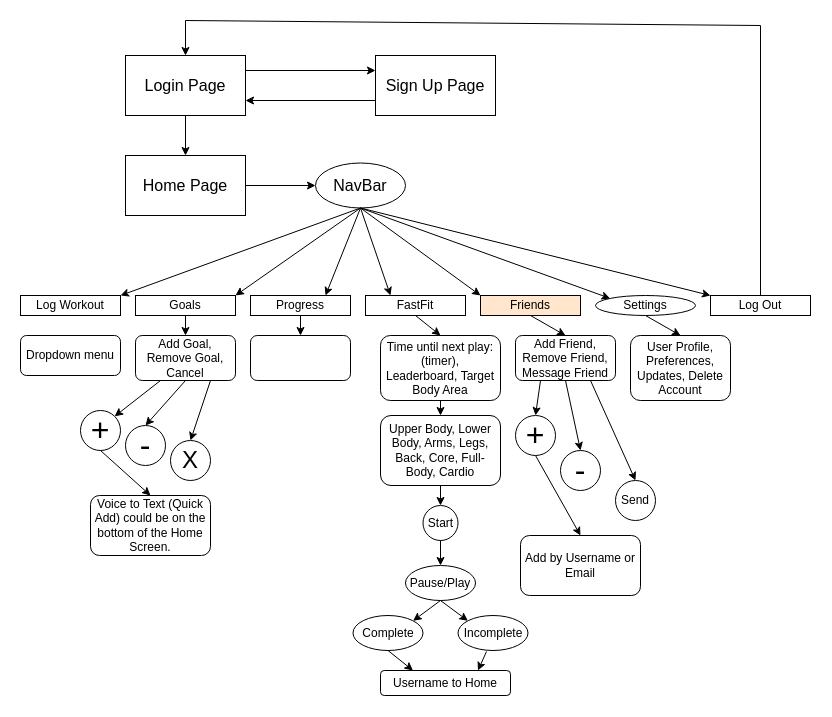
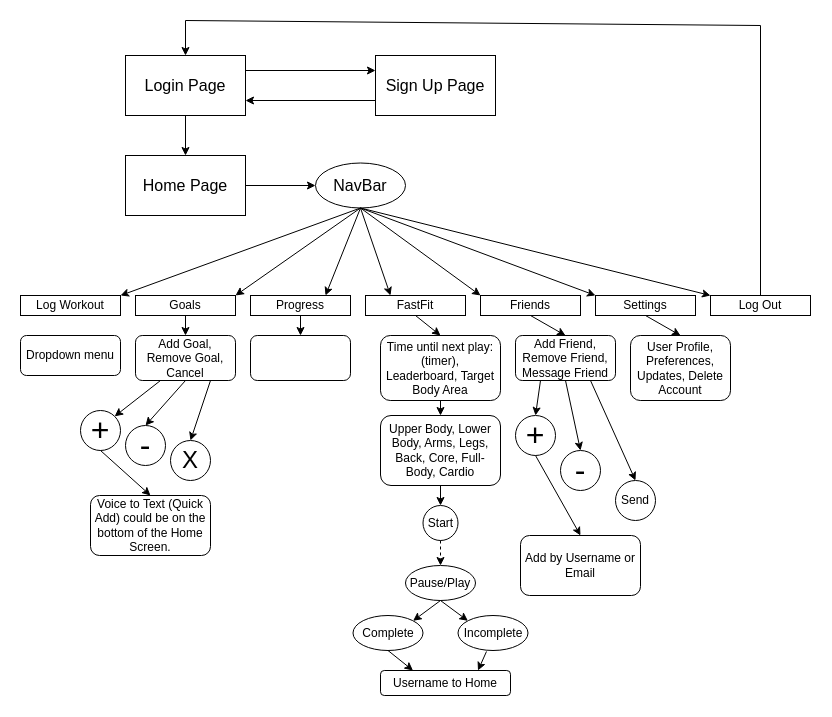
  <mxCell id="0" />
  <mxCell id="1" parent="0" />
  <mxCell id="2" value="Login Page" style="rounded=0;whiteSpace=wrap;html=1;fontSize=16;" vertex="1" parent="1"><mxGeometry x="125" y="55" width="120" height="60" as="geometry" /></mxCell>
  <mxCell id="3" value="Sign Up Page" style="rounded=0;whiteSpace=wrap;html=1;fontSize=16;" vertex="1" parent="1"><mxGeometry x="375" y="55" width="120" height="60" as="geometry" /></mxCell>
  <mxCell id="4" value="" style="endArrow=classic;html=1;rounded=0;exitX=1;exitY=0.25;exitDx=0;exitDy=0;entryX=0;entryY=0.25;entryDx=0;entryDy=0;" edge="1" parent="1" source="2" target="3"><mxGeometry width="50" height="50" relative="1" as="geometry"><mxPoint x="260" y="75" as="sourcePoint" /><mxPoint x="360" y="75" as="targetPoint" /><Array as="points" /></mxGeometry></mxCell>
  <mxCell id="5" value="" style="endArrow=classic;html=1;rounded=0;exitX=0;exitY=0.75;exitDx=0;exitDy=0;entryX=1;entryY=0.75;entryDx=0;entryDy=0;" edge="1" parent="1" source="3" target="2"><mxGeometry width="50" height="50" relative="1" as="geometry"><mxPoint x="360" y="95" as="sourcePoint" /><mxPoint x="260" y="95" as="targetPoint" /></mxGeometry></mxCell>
  <mxCell id="6" value="Home Page" style="rounded=0;whiteSpace=wrap;html=1;fontSize=16;" vertex="1" parent="1"><mxGeometry x="125" y="155" width="120" height="60" as="geometry" /></mxCell>
  <mxCell id="7" value="NavBar" style="ellipse;whiteSpace=wrap;html=1;fontSize=16;" vertex="1" parent="1"><mxGeometry x="315" y="162.5" width="90" height="45" as="geometry" /></mxCell>
  <mxCell id="8" value="" style="endArrow=classic;html=1;rounded=0;entryX=0.5;entryY=0;entryDx=0;entryDy=0;exitX=0.5;exitY=1;exitDx=0;exitDy=0;" edge="1" parent="1" source="2" target="6"><mxGeometry width="50" height="50" relative="1" as="geometry"><mxPoint x="180" y="120" as="sourcePoint" /><mxPoint x="430" y="350" as="targetPoint" /></mxGeometry></mxCell>
  <mxCell id="9" value="" style="endArrow=classic;html=1;rounded=0;exitX=1;exitY=0.5;exitDx=0;exitDy=0;entryX=0;entryY=0.5;entryDx=0;entryDy=0;" edge="1" parent="1" source="6" target="7"><mxGeometry width="50" height="50" relative="1" as="geometry"><mxPoint x="380" y="400" as="sourcePoint" /><mxPoint x="430" y="350" as="targetPoint" /></mxGeometry></mxCell>
  <mxCell id="10" value="Log Workout" style="rounded=0;whiteSpace=wrap;html=1;" vertex="1" parent="1"><mxGeometry x="20" y="295" width="100" height="20" as="geometry" /></mxCell>
  <mxCell id="11" value="Goals" style="rounded=0;whiteSpace=wrap;html=1;" vertex="1" parent="1"><mxGeometry x="135" y="295" width="100" height="20" as="geometry" /></mxCell>
  <mxCell id="12" value="Progress" style="rounded=0;whiteSpace=wrap;html=1;" vertex="1" parent="1"><mxGeometry x="250" y="295" width="100" height="20" as="geometry" /></mxCell>
- <mxCell id="13" value="Settings" style="ellipse;whiteSpace=wrap;html=1;" vertex="1" parent="1"><mxGeometry x="595" y="295" width="100" height="20" as="geometry" /></mxCell>
+ <mxCell id="13" value="Settings" style="rounded=0;whiteSpace=wrap;html=1;" vertex="1" parent="1"><mxGeometry x="595" y="295" width="100" height="20" as="geometry" /></mxCell>
  <mxCell id="14" value="FastFit" style="rounded=0;whiteSpace=wrap;html=1;" vertex="1" parent="1"><mxGeometry x="365" y="295" width="100" height="20" as="geometry" /></mxCell>
- <mxCell id="15" value="Friends" style="rounded=0;whiteSpace=wrap;html=1;fillColor=#ffe6cc;" vertex="1" parent="1"><mxGeometry x="480" y="295" width="100" height="20" as="geometry" /></mxCell>
+ <mxCell id="15" value="Friends" style="rounded=0;whiteSpace=wrap;html=1;" vertex="1" parent="1"><mxGeometry x="480" y="295" width="100" height="20" as="geometry" /></mxCell>
  <mxCell id="16" value="Log Out" style="rounded=0;whiteSpace=wrap;html=1;" vertex="1" parent="1"><mxGeometry x="710" y="295" width="100" height="20" as="geometry" /></mxCell>
  <mxCell id="17" value="" style="endArrow=classic;html=1;rounded=0;exitX=0.5;exitY=1;exitDx=0;exitDy=0;entryX=1;entryY=0;entryDx=0;entryDy=0;" edge="1" parent="1" source="7" target="10"><mxGeometry width="50" height="50" relative="1" as="geometry"><mxPoint x="380" y="400" as="sourcePoint" /><mxPoint x="430" y="350" as="targetPoint" /></mxGeometry></mxCell>
  <mxCell id="18" value="" style="endArrow=classic;html=1;rounded=0;exitX=0.5;exitY=1;exitDx=0;exitDy=0;entryX=1;entryY=0;entryDx=0;entryDy=0;" edge="1" parent="1" source="7" target="11"><mxGeometry width="50" height="50" relative="1" as="geometry"><mxPoint x="380" y="400" as="sourcePoint" /><mxPoint x="430" y="350" as="targetPoint" /></mxGeometry></mxCell>
  <mxCell id="19" value="" style="endArrow=classic;html=1;rounded=0;entryX=0.75;entryY=0;entryDx=0;entryDy=0;exitX=0.5;exitY=1;exitDx=0;exitDy=0;" edge="1" parent="1" source="7" target="12"><mxGeometry width="50" height="50" relative="1" as="geometry"><mxPoint x="555" y="210" as="sourcePoint" /><mxPoint x="430" y="350" as="targetPoint" /></mxGeometry></mxCell>
  <mxCell id="20" value="" style="endArrow=classic;html=1;rounded=0;exitX=0.5;exitY=1;exitDx=0;exitDy=0;entryX=0.25;entryY=0;entryDx=0;entryDy=0;" edge="1" parent="1" source="7" target="14"><mxGeometry width="50" height="50" relative="1" as="geometry"><mxPoint x="380" y="400" as="sourcePoint" /><mxPoint x="430" y="350" as="targetPoint" /></mxGeometry></mxCell>
  <mxCell id="21" value="" style="endArrow=classic;html=1;rounded=0;exitX=0.5;exitY=1;exitDx=0;exitDy=0;entryX=0;entryY=0;entryDx=0;entryDy=0;" edge="1" parent="1" source="7" target="16"><mxGeometry width="50" height="50" relative="1" as="geometry"><mxPoint x="380" y="400" as="sourcePoint" /><mxPoint x="430" y="350" as="targetPoint" /></mxGeometry></mxCell>
  <mxCell id="22" value="" style="endArrow=classic;html=1;rounded=0;exitX=0.5;exitY=1;exitDx=0;exitDy=0;entryX=0;entryY=0;entryDx=0;entryDy=0;" edge="1" parent="1" source="7" target="13"><mxGeometry width="50" height="50" relative="1" as="geometry"><mxPoint x="380" y="400" as="sourcePoint" /><mxPoint x="430" y="350" as="targetPoint" /></mxGeometry></mxCell>
  <mxCell id="23" value="" style="endArrow=classic;html=1;rounded=0;exitX=0.5;exitY=1;exitDx=0;exitDy=0;entryX=0;entryY=0;entryDx=0;entryDy=0;" edge="1" parent="1" source="7" target="15"><mxGeometry width="50" height="50" relative="1" as="geometry"><mxPoint x="380" y="400" as="sourcePoint" /><mxPoint x="430" y="350" as="targetPoint" /></mxGeometry></mxCell>
  <mxCell id="24" value="Dropdown menu" style="rounded=1;whiteSpace=wrap;html=1;" vertex="1" parent="1"><mxGeometry x="20" y="335" width="100" height="40" as="geometry" /></mxCell>
  <mxCell id="25" value="" style="endArrow=classic;html=1;rounded=0;exitX=0.5;exitY=0;exitDx=0;exitDy=0;entryX=0.5;entryY=0;entryDx=0;entryDy=0;" edge="1" parent="1" source="16" target="2"><mxGeometry width="50" height="50" relative="1" as="geometry"><mxPoint x="380" y="400" as="sourcePoint" /><mxPoint x="430" y="350" as="targetPoint" /><Array as="points"><mxPoint x="760" y="25" /><mxPoint x="185" y="20" /></Array></mxGeometry></mxCell>
  <mxCell id="26" value="+" style="ellipse;whiteSpace=wrap;html=1;aspect=fixed;fontSize=32;" vertex="1" parent="1"><mxGeometry x="80" y="410" width="40" height="40" as="geometry" /></mxCell>
  <mxCell id="27" value="-" style="ellipse;whiteSpace=wrap;html=1;aspect=fixed;fontSize=32;" vertex="1" parent="1"><mxGeometry x="125" y="425" width="40" height="40" as="geometry" /></mxCell>
  <mxCell id="28" value="X" style="ellipse;whiteSpace=wrap;html=1;aspect=fixed;fontSize=24;" vertex="1" parent="1"><mxGeometry x="170" y="440" width="40" height="40" as="geometry" /></mxCell>
  <mxCell id="29" value="Add Goal, Remove Goal, Cancel" style="rounded=1;whiteSpace=wrap;html=1;" vertex="1" parent="1"><mxGeometry x="135" y="335" width="100" height="45" as="geometry" /></mxCell>
  <mxCell id="30" value="" style="endArrow=classic;html=1;rounded=0;exitX=0.25;exitY=1;exitDx=0;exitDy=0;entryX=1;entryY=0;entryDx=0;entryDy=0;" edge="1" parent="1" source="29" target="26"><mxGeometry width="50" height="50" relative="1" as="geometry"><mxPoint x="380" y="400" as="sourcePoint" /><mxPoint x="430" y="350" as="targetPoint" /></mxGeometry></mxCell>
  <mxCell id="31" value="" style="endArrow=classic;html=1;rounded=0;exitX=0.5;exitY=1;exitDx=0;exitDy=0;entryX=0.5;entryY=0;entryDx=0;entryDy=0;" edge="1" parent="1" source="29" target="27"><mxGeometry width="50" height="50" relative="1" as="geometry"><mxPoint x="380" y="400" as="sourcePoint" /><mxPoint x="430" y="350" as="targetPoint" /></mxGeometry></mxCell>
  <mxCell id="32" value="" style="endArrow=classic;html=1;rounded=0;exitX=0.75;exitY=1;exitDx=0;exitDy=0;entryX=0.5;entryY=0;entryDx=0;entryDy=0;" edge="1" parent="1" source="29" target="28"><mxGeometry width="50" height="50" relative="1" as="geometry"><mxPoint x="380" y="400" as="sourcePoint" /><mxPoint x="430" y="350" as="targetPoint" /></mxGeometry></mxCell>
  <mxCell id="33" value="" style="endArrow=classic;html=1;rounded=0;entryX=0.5;entryY=0;entryDx=0;entryDy=0;exitX=0.5;exitY=1;exitDx=0;exitDy=0;" edge="1" parent="1" source="11" target="29"><mxGeometry width="50" height="50" relative="1" as="geometry"><mxPoint x="270" y="340" as="sourcePoint" /><mxPoint x="430" y="350" as="targetPoint" /></mxGeometry></mxCell>
  <mxCell id="34" value="" style="rounded=1;whiteSpace=wrap;html=1;" vertex="1" parent="1"><mxGeometry x="250" y="335" width="100" height="45" as="geometry" /></mxCell>
  <mxCell id="35" value="Time until next play: (timer), Leaderboard,&amp;nbsp;&lt;span style=&quot;background-color: initial;&quot;&gt;Target Body Area&lt;/span&gt;" style="rounded=1;whiteSpace=wrap;html=1;" vertex="1" parent="1"><mxGeometry x="380" y="335" width="120" height="65" as="geometry" /></mxCell>
  <mxCell id="36" value="Add Friend, Remove Friend, Message Friend" style="rounded=1;whiteSpace=wrap;html=1;" vertex="1" parent="1"><mxGeometry x="515" y="335" width="100" height="45" as="geometry" /></mxCell>
  <mxCell id="37" value="User Profile, Preferences, Updates, Delete Account" style="rounded=1;whiteSpace=wrap;html=1;" vertex="1" parent="1"><mxGeometry x="630" y="335" width="100" height="65" as="geometry" /></mxCell>
  <mxCell id="38" value="" style="endArrow=classic;html=1;rounded=0;exitX=0.5;exitY=1;exitDx=0;exitDy=0;entryX=0.5;entryY=0;entryDx=0;entryDy=0;" edge="1" parent="1" source="13" target="37"><mxGeometry width="50" height="50" relative="1" as="geometry"><mxPoint x="380" y="400" as="sourcePoint" /><mxPoint x="430" y="350" as="targetPoint" /></mxGeometry></mxCell>
  <mxCell id="39" value="" style="endArrow=classic;html=1;rounded=0;exitX=0.5;exitY=1;exitDx=0;exitDy=0;entryX=0.5;entryY=0;entryDx=0;entryDy=0;" edge="1" parent="1" source="14" target="35"><mxGeometry width="50" height="50" relative="1" as="geometry"><mxPoint x="380" y="400" as="sourcePoint" /><mxPoint x="430" y="350" as="targetPoint" /></mxGeometry></mxCell>
  <mxCell id="40" value="" style="endArrow=classic;html=1;rounded=0;exitX=0.5;exitY=1;exitDx=0;exitDy=0;entryX=0.5;entryY=0;entryDx=0;entryDy=0;" edge="1" parent="1" source="15" target="36"><mxGeometry width="50" height="50" relative="1" as="geometry"><mxPoint x="380" y="400" as="sourcePoint" /><mxPoint x="430" y="350" as="targetPoint" /></mxGeometry></mxCell>
  <mxCell id="41" value="" style="endArrow=classic;html=1;rounded=0;exitX=0.5;exitY=1;exitDx=0;exitDy=0;entryX=0.5;entryY=0;entryDx=0;entryDy=0;" edge="1" parent="1" source="12" target="34"><mxGeometry width="50" height="50" relative="1" as="geometry"><mxPoint x="380" y="400" as="sourcePoint" /><mxPoint x="430" y="350" as="targetPoint" /></mxGeometry></mxCell>
  <mxCell id="42" value="" style="endArrow=classic;html=1;rounded=0;exitX=0.5;exitY=1;exitDx=0;exitDy=0;entryX=0.5;entryY=0;entryDx=0;entryDy=0;" edge="1" parent="1" source="26" target="43"><mxGeometry width="50" height="50" relative="1" as="geometry"><mxPoint x="380" y="400" as="sourcePoint" /><mxPoint x="124.231" y="485" as="targetPoint" /></mxGeometry></mxCell>
  <mxCell id="43" value="Voice to Text (Quick Add) could be on the bottom of the Home Screen." style="rounded=1;whiteSpace=wrap;html=1;" vertex="1" parent="1"><mxGeometry x="90" y="495" width="120" height="60" as="geometry" /></mxCell>
  <mxCell id="44" value="" style="endArrow=classic;html=1;rounded=0;exitX=0.5;exitY=1;exitDx=0;exitDy=0;" edge="1" parent="1" source="35" target="45"><mxGeometry width="50" height="50" relative="1" as="geometry"><mxPoint x="380" y="400" as="sourcePoint" /><mxPoint x="430" y="435" as="targetPoint" /></mxGeometry></mxCell>
  <mxCell id="45" value="Upper Body, Lower Body, Arms, Legs, Back, Core, Full-Body, Cardio" style="rounded=1;whiteSpace=wrap;html=1;" vertex="1" parent="1"><mxGeometry x="380" y="415" width="120" height="70" as="geometry" /></mxCell>
  <mxCell id="46" value="+" style="ellipse;whiteSpace=wrap;html=1;aspect=fixed;fontSize=32;" vertex="1" parent="1"><mxGeometry x="515" y="415" width="40" height="40" as="geometry" /></mxCell>
  <mxCell id="47" value="-" style="ellipse;whiteSpace=wrap;html=1;aspect=fixed;fontSize=32;" vertex="1" parent="1"><mxGeometry x="560" y="450" width="40" height="40" as="geometry" /></mxCell>
  <mxCell id="48" value="" style="endArrow=classic;html=1;rounded=0;exitX=0.25;exitY=1;exitDx=0;exitDy=0;entryX=0.5;entryY=0;entryDx=0;entryDy=0;" edge="1" parent="1" source="36" target="46"><mxGeometry width="50" height="50" relative="1" as="geometry"><mxPoint x="380" y="400" as="sourcePoint" /><mxPoint x="555" y="410" as="targetPoint" /></mxGeometry></mxCell>
  <mxCell id="49" value="" style="endArrow=classic;html=1;rounded=0;exitX=0.5;exitY=1;exitDx=0;exitDy=0;entryX=0.5;entryY=0;entryDx=0;entryDy=0;" edge="1" parent="1" source="36" target="47"><mxGeometry width="50" height="50" relative="1" as="geometry"><mxPoint x="380" y="400" as="sourcePoint" /><mxPoint x="430" y="350" as="targetPoint" /></mxGeometry></mxCell>
  <mxCell id="50" value="Send" style="ellipse;whiteSpace=wrap;html=1;aspect=fixed;" vertex="1" parent="1"><mxGeometry x="615" y="480" width="40" height="40" as="geometry" /></mxCell>
  <mxCell id="51" value="" style="endArrow=classic;html=1;rounded=0;exitX=0.75;exitY=1;exitDx=0;exitDy=0;entryX=0.5;entryY=0;entryDx=0;entryDy=0;" edge="1" parent="1" source="36" target="50"><mxGeometry width="50" height="50" relative="1" as="geometry"><mxPoint x="380" y="400" as="sourcePoint" /><mxPoint x="430" y="350" as="targetPoint" /></mxGeometry></mxCell>
  <mxCell id="52" value="Add by Username or Email" style="rounded=1;whiteSpace=wrap;html=1;" vertex="1" parent="1"><mxGeometry x="520" y="535" width="120" height="60" as="geometry" /></mxCell>
  <mxCell id="53" value="" style="endArrow=classic;html=1;rounded=0;exitX=0.5;exitY=1;exitDx=0;exitDy=0;entryX=0.5;entryY=0;entryDx=0;entryDy=0;" edge="1" parent="1" source="46" target="52"><mxGeometry width="50" height="50" relative="1" as="geometry"><mxPoint x="380" y="400" as="sourcePoint" /><mxPoint x="430" y="350" as="targetPoint" /></mxGeometry></mxCell>
  <mxCell id="54" value="" style="endArrow=classic;html=1;rounded=0;exitX=0.5;exitY=1;exitDx=0;exitDy=0;" edge="1" parent="1" source="45" target="55"><mxGeometry width="50" height="50" relative="1" as="geometry"><mxPoint x="380" y="400" as="sourcePoint" /><mxPoint x="440" y="500" as="targetPoint" /></mxGeometry></mxCell>
  <mxCell id="55" value="Start" style="ellipse;whiteSpace=wrap;html=1;aspect=fixed;" vertex="1" parent="1"><mxGeometry x="422.5" y="505" width="35" height="35" as="geometry" /></mxCell>
  <mxCell id="56" value="Pause/Play" style="ellipse;whiteSpace=wrap;html=1;" vertex="1" parent="1"><mxGeometry x="405" y="565" width="70" height="35" as="geometry" /></mxCell>
- <mxCell id="57" value="" style="endArrow=classic;html=1;rounded=0;exitX=0.5;exitY=1;exitDx=0;exitDy=0;entryX=0.5;entryY=0;entryDx=0;entryDy=0;" edge="1" parent="1" source="55" target="56"><mxGeometry width="50" height="50" relative="1" as="geometry"><mxPoint x="380" y="400" as="sourcePoint" /><mxPoint x="430" y="350" as="targetPoint" /></mxGeometry></mxCell>
+ <mxCell id="57" value="" style="endArrow=classic;html=1;rounded=0;exitX=0.5;exitY=1;exitDx=0;exitDy=0;entryX=0.5;entryY=0;entryDx=0;entryDy=0;dashed=1;" edge="1" parent="1" source="55" target="56"><mxGeometry width="50" height="50" relative="1" as="geometry"><mxPoint x="380" y="400" as="sourcePoint" /><mxPoint x="430" y="350" as="targetPoint" /></mxGeometry></mxCell>
  <mxCell id="58" value="Complete" style="ellipse;whiteSpace=wrap;html=1;" vertex="1" parent="1"><mxGeometry x="352.5" y="615" width="70" height="35" as="geometry" /></mxCell>
  <mxCell id="59" value="Incomplete" style="ellipse;whiteSpace=wrap;html=1;" vertex="1" parent="1"><mxGeometry x="457.5" y="615" width="70" height="35" as="geometry" /></mxCell>
  <mxCell id="60" value="" style="endArrow=classic;html=1;rounded=0;exitX=0.5;exitY=1;exitDx=0;exitDy=0;entryX=1;entryY=0;entryDx=0;entryDy=0;" edge="1" parent="1" source="56" target="58"><mxGeometry width="50" height="50" relative="1" as="geometry"><mxPoint x="380" y="400" as="sourcePoint" /><mxPoint x="430" y="350" as="targetPoint" /></mxGeometry></mxCell>
  <mxCell id="61" value="" style="endArrow=classic;html=1;rounded=0;exitX=0.5;exitY=1;exitDx=0;exitDy=0;entryX=0;entryY=0;entryDx=0;entryDy=0;" edge="1" parent="1" source="56" target="59"><mxGeometry width="50" height="50" relative="1" as="geometry"><mxPoint x="380" y="400" as="sourcePoint" /><mxPoint x="430" y="350" as="targetPoint" /></mxGeometry></mxCell>
  <mxCell id="62" value="Username to Home" style="rounded=1;whiteSpace=wrap;html=1;" vertex="1" parent="1"><mxGeometry x="380" y="670" width="130" height="25" as="geometry" /></mxCell>
  <mxCell id="63" value="" style="endArrow=classic;html=1;rounded=0;exitX=0.5;exitY=1;exitDx=0;exitDy=0;entryX=0.25;entryY=0;entryDx=0;entryDy=0;" edge="1" parent="1" source="58" target="62"><mxGeometry width="50" height="50" relative="1" as="geometry"><mxPoint x="380" y="570" as="sourcePoint" /><mxPoint x="430" y="520" as="targetPoint" /></mxGeometry></mxCell>
  <mxCell id="64" value="" style="endArrow=classic;html=1;rounded=0;exitX=0.407;exitY=1.029;exitDx=0;exitDy=0;exitPerimeter=0;entryX=0.75;entryY=0;entryDx=0;entryDy=0;" edge="1" parent="1" source="59" target="62"><mxGeometry width="50" height="50" relative="1" as="geometry"><mxPoint x="380" y="570" as="sourcePoint" /><mxPoint x="430" y="520" as="targetPoint" /></mxGeometry></mxCell>
